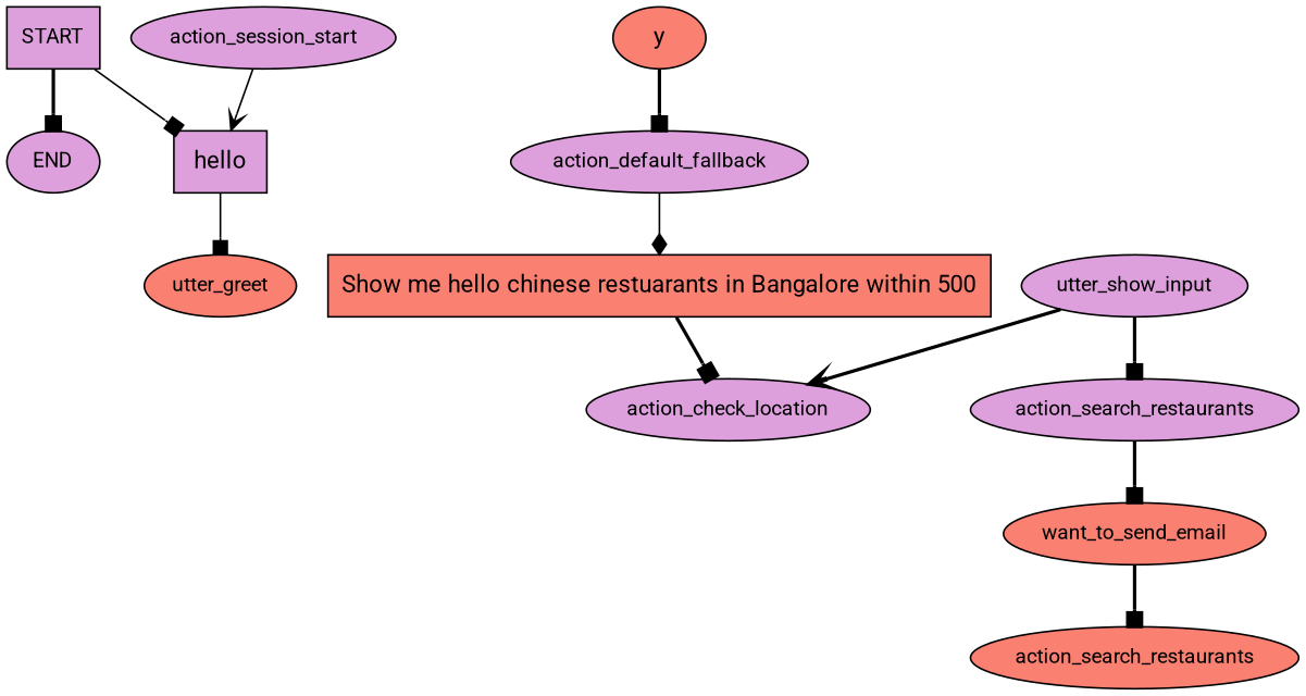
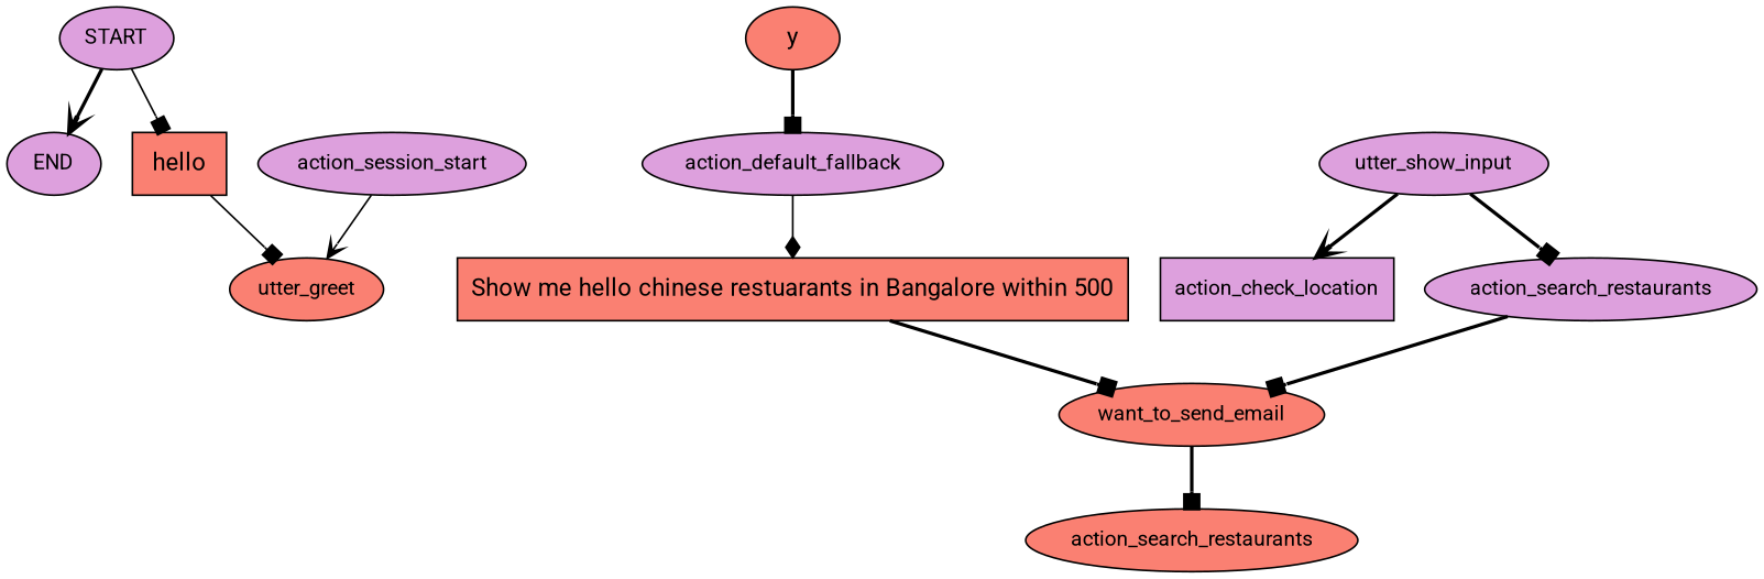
  digraph {
    fontname=Roboto
    node [fillcolor=plum fontname=Roboto fontsize=12 style=filled]
    edge [arrowhead=box fontname=Roboto style=bold]
-   n1 [label=START shape=box]
+   n1 [label=START]
    n2 [label=END]
-   n3 [label=hello shape=rect fontsize=""]
+   n3 [fillcolor=salmon label=hello shape=rect fontsize=""]
    n4 [label=action_session_start]
    n5 [fillcolor=salmon label=utter_greet]
    n6 [fillcolor=salmon label=y shape=ellipse fontsize=""]
    n7 [label=action_default_fallback]
    n8 [fillcolor=salmon label="Show me hello chinese restuarants in Bangalore within 500" shape=rect fontsize=""]
-   n9 [label=action_check_location]
+   n9 [label=action_check_location shape=box]
    n10 [label=utter_show_input]
    n11 [label=action_search_restaurants]
    n12 [fillcolor=salmon label=want_to_send_email]
    n13 [fillcolor=salmon label=action_search_restaurants]
-   n1 -> n2
+   n1 -> n2 [arrowhead=vee]
    n1 -> n3 [style=solid]
    n3 -> n5 [style=solid]
-   n4 -> n3 [arrowhead=vee style=solid]
+   n4 -> n5 [arrowhead=vee style=solid]
    n6 -> n7
    n7 -> n8 [arrowhead=diamond style=solid]
-   n8 -> n9
+   n8 -> n12
    n10 -> n9 [arrowhead=vee]
    n10 -> n11
    n11 -> n12
    n12 -> n13
  }
